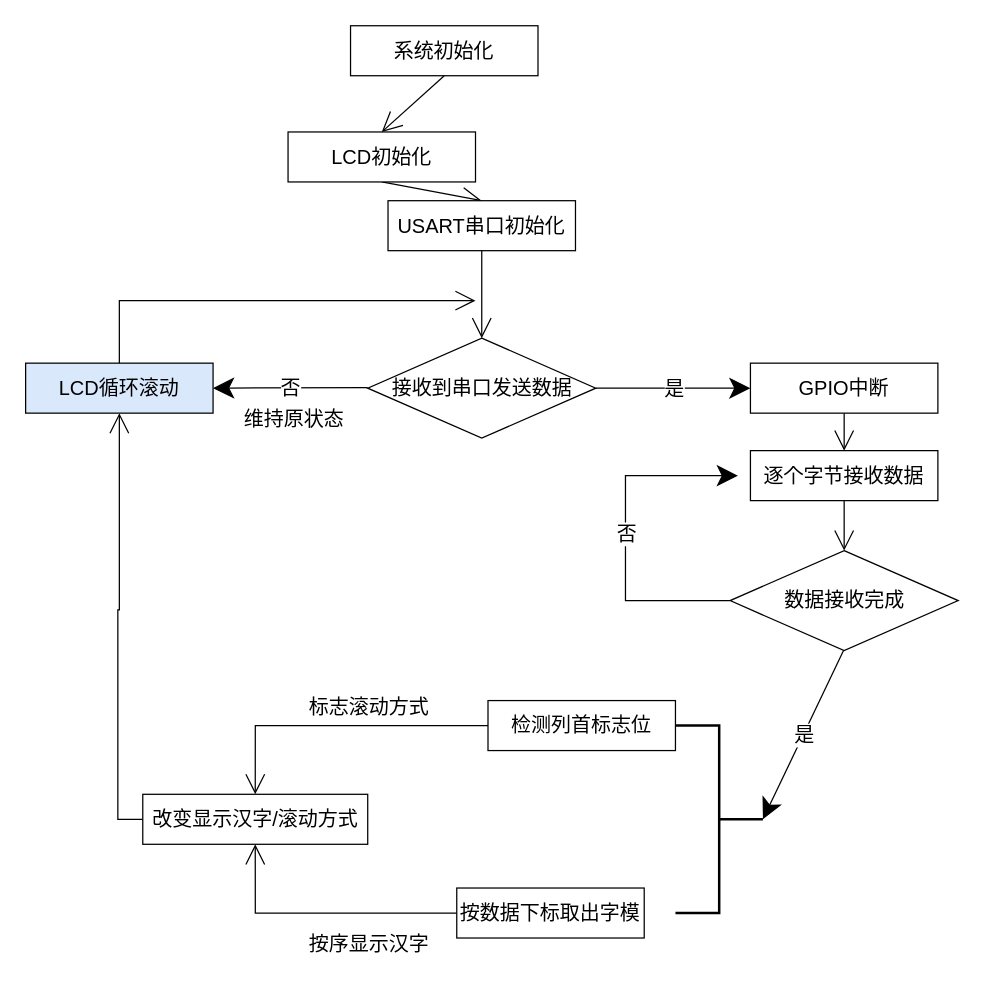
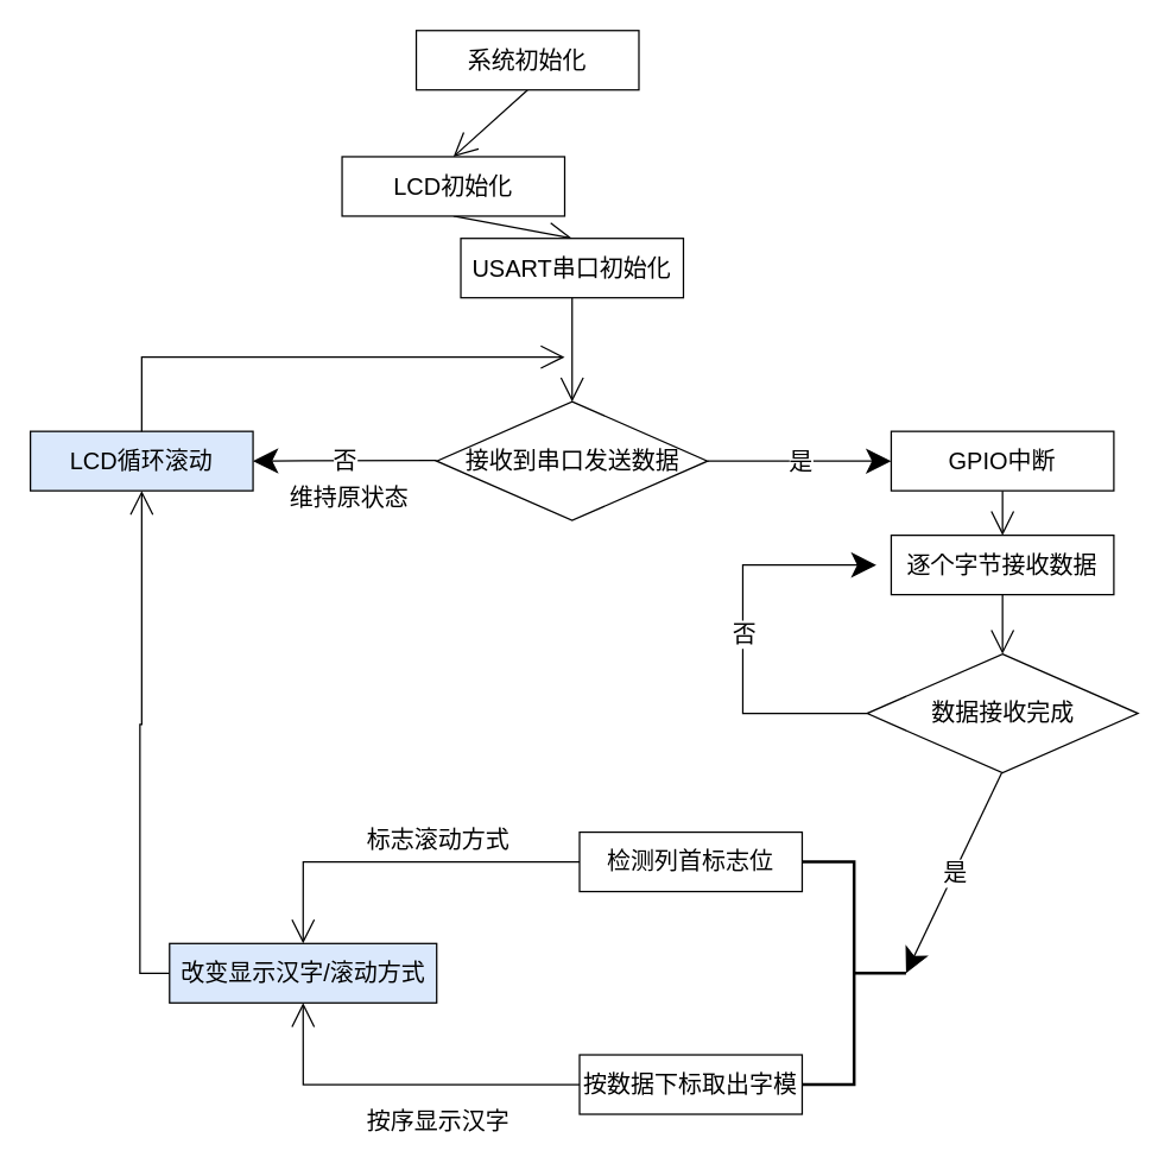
  <mxCell id="0" />
  <mxCell id="1" parent="0" />
  <mxCell id="2" style="edgeStyle=none;curved=1;rounded=0;orthogonalLoop=1;jettySize=auto;html=1;exitX=0.5;exitY=1;exitDx=0;exitDy=0;entryX=0.5;entryY=0;entryDx=0;entryDy=0;fontSize=12;endArrow=open;startSize=14;endSize=14;sourcePerimeterSpacing=8;targetPerimeterSpacing=8;" parent="1" source="3" target="5" edge="1"><mxGeometry relative="1" as="geometry" /></mxCell>
  <mxCell id="3" value="系统初始化" style="rounded=0;whiteSpace=wrap;html=1;hachureGap=4;fontSize=16;" parent="1" vertex="1"><mxGeometry x="280" y="20" width="150" height="40" as="geometry" /></mxCell>
  <mxCell id="4" style="edgeStyle=none;curved=1;rounded=0;orthogonalLoop=1;jettySize=auto;html=1;exitX=0.5;exitY=1;exitDx=0;exitDy=0;entryX=0.5;entryY=0;entryDx=0;entryDy=0;fontSize=12;endArrow=open;startSize=14;endSize=14;sourcePerimeterSpacing=8;targetPerimeterSpacing=8;" parent="1" source="5" target="7" edge="1"><mxGeometry relative="1" as="geometry" /></mxCell>
  <mxCell id="5" value="LCD初始化" style="rounded=0;whiteSpace=wrap;html=1;hachureGap=4;fontSize=16;" parent="1" vertex="1"><mxGeometry x="230" y="105" width="150" height="40" as="geometry" /></mxCell>
  <mxCell id="6" style="edgeStyle=none;curved=1;rounded=0;orthogonalLoop=1;jettySize=auto;html=1;exitX=0.5;exitY=1;exitDx=0;exitDy=0;fontSize=12;endArrow=open;startSize=14;endSize=14;sourcePerimeterSpacing=8;targetPerimeterSpacing=8;entryX=0.5;entryY=0;entryDx=0;entryDy=0;" parent="1" source="7" target="8" edge="1"><mxGeometry relative="1" as="geometry"><Array as="points" /></mxGeometry></mxCell>
  <mxCell id="7" value="USART串口初始化" style="rounded=0;whiteSpace=wrap;html=1;hachureGap=4;fontSize=16;" parent="1" vertex="1"><mxGeometry x="310" y="160" width="150" height="40" as="geometry" /></mxCell>
  <mxCell id="8" value="接收到串口发送数据" style="rhombus;whiteSpace=wrap;html=1;hachureGap=4;fontSize=16;" parent="1" vertex="1"><mxGeometry x="293.75" y="270" width="182.5" height="80" as="geometry" /></mxCell>
  <mxCell id="9" value="LCD循环滚动" style="rounded=0;whiteSpace=wrap;html=1;hachureGap=4;fontSize=16;fillColor=#dae8fc;" parent="1" vertex="1"><mxGeometry x="20" y="290" width="150" height="40" as="geometry" /></mxCell>
  <mxCell id="10" value="" style="endArrow=classic;html=1;rounded=0;fontSize=12;startSize=14;endSize=14;sourcePerimeterSpacing=8;targetPerimeterSpacing=8;curved=1;entryX=1;entryY=0.5;entryDx=0;entryDy=0;" parent="1" target="9" edge="1"><mxGeometry relative="1" as="geometry"><mxPoint x="293.75" y="309.5" as="sourcePoint" /><mxPoint x="203.75" y="309.5" as="targetPoint" /></mxGeometry></mxCell>
  <mxCell id="11" value="否" style="edgeLabel;resizable=0;html=1;align=center;verticalAlign=middle;hachureGap=4;fontSize=16;" parent="10" connectable="0" vertex="1"><mxGeometry relative="1" as="geometry" /></mxCell>
  <mxCell id="12" value="" style="edgeStyle=orthogonalEdgeStyle;orthogonalLoop=1;jettySize=auto;html=1;rounded=0;fontSize=12;endArrow=open;startSize=14;endSize=14;sourcePerimeterSpacing=8;targetPerimeterSpacing=8;exitX=0.5;exitY=0;exitDx=0;exitDy=0;" parent="1" source="9" edge="1"><mxGeometry width="120" relative="1" as="geometry"><mxPoint x="90" y="250" as="sourcePoint" /><mxPoint x="380" y="240" as="targetPoint" /><Array as="points"><mxPoint x="95" y="240" /><mxPoint x="350" y="240" /></Array></mxGeometry></mxCell>
  <mxCell id="13" style="edgeStyle=orthogonalEdgeStyle;rounded=0;orthogonalLoop=1;jettySize=auto;html=1;exitX=0.5;exitY=1;exitDx=0;exitDy=0;entryX=0.5;entryY=0;entryDx=0;entryDy=0;fontSize=12;endArrow=open;startSize=14;endSize=14;sourcePerimeterSpacing=8;targetPerimeterSpacing=8;" parent="1" source="14" target="19" edge="1"><mxGeometry relative="1" as="geometry" /></mxCell>
  <mxCell id="14" value="GPIO中断" style="rounded=0;whiteSpace=wrap;html=1;hachureGap=4;fontSize=16;" parent="1" vertex="1"><mxGeometry x="600" y="290" width="150" height="40" as="geometry" /></mxCell>
  <mxCell id="15" value="维持原状态" style="text;strokeColor=none;fillColor=none;html=1;align=center;verticalAlign=middle;whiteSpace=wrap;rounded=0;hachureGap=4;fontSize=16;" parent="1" vertex="1"><mxGeometry x="190" y="320" width="90" height="30" as="geometry" /></mxCell>
  <mxCell id="16" value="" style="endArrow=classic;html=1;rounded=0;fontSize=12;startSize=14;endSize=14;sourcePerimeterSpacing=8;targetPerimeterSpacing=8;exitX=1;exitY=0.5;exitDx=0;exitDy=0;entryX=0;entryY=0.5;entryDx=0;entryDy=0;" parent="1" source="8" target="14" edge="1"><mxGeometry relative="1" as="geometry"><mxPoint x="490" y="309.5" as="sourcePoint" /><mxPoint x="590" y="309.5" as="targetPoint" /></mxGeometry></mxCell>
  <mxCell id="17" value="是" style="edgeLabel;resizable=0;html=1;align=center;verticalAlign=middle;hachureGap=4;fontSize=16;" parent="16" connectable="0" vertex="1"><mxGeometry relative="1" as="geometry" /></mxCell>
  <mxCell id="18" style="edgeStyle=orthogonalEdgeStyle;rounded=0;orthogonalLoop=1;jettySize=auto;html=1;exitX=0.5;exitY=1;exitDx=0;exitDy=0;entryX=0.5;entryY=0;entryDx=0;entryDy=0;fontSize=12;endArrow=open;startSize=14;endSize=14;sourcePerimeterSpacing=8;targetPerimeterSpacing=8;" parent="1" source="19" target="20" edge="1"><mxGeometry relative="1" as="geometry" /></mxCell>
  <mxCell id="19" value="逐个字节接收数据" style="rounded=0;whiteSpace=wrap;html=1;hachureGap=4;fontSize=16;" parent="1" vertex="1"><mxGeometry x="600" y="360" width="150" height="40" as="geometry" /></mxCell>
  <mxCell id="20" value="数据接收完成" style="rhombus;whiteSpace=wrap;html=1;hachureGap=4;fontSize=16;" parent="1" vertex="1"><mxGeometry x="583.75" y="440" width="182.5" height="80" as="geometry" /></mxCell>
  <mxCell id="21" value="" style="endArrow=classic;html=1;rounded=0;fontSize=12;startSize=14;endSize=14;sourcePerimeterSpacing=8;targetPerimeterSpacing=8;exitX=0;exitY=0.5;exitDx=0;exitDy=0;edgeStyle=orthogonalEdgeStyle;" parent="1" source="20" edge="1"><mxGeometry relative="1" as="geometry"><mxPoint x="520" y="469.5" as="sourcePoint" /><mxPoint x="590" y="380" as="targetPoint" /><Array as="points"><mxPoint x="500" y="480" /><mxPoint x="500" y="380" /></Array></mxGeometry></mxCell>
  <mxCell id="22" value="否" style="edgeLabel;resizable=0;html=1;align=center;verticalAlign=middle;hachureGap=4;fontSize=16;" parent="21" connectable="0" vertex="1"><mxGeometry relative="1" as="geometry" /></mxCell>
  <mxCell id="23" style="edgeStyle=orthogonalEdgeStyle;rounded=0;orthogonalLoop=1;jettySize=auto;html=1;exitX=0;exitY=0.5;exitDx=0;exitDy=0;entryX=0.5;entryY=0;entryDx=0;entryDy=0;fontSize=12;endArrow=open;startSize=14;endSize=14;sourcePerimeterSpacing=8;targetPerimeterSpacing=8;" parent="1" source="24" target="31" edge="1"><mxGeometry relative="1" as="geometry"><Array as="points"><mxPoint x="204" y="580" /></Array></mxGeometry></mxCell>
  <mxCell id="24" value="检测列首标志位" style="rounded=0;whiteSpace=wrap;html=1;hachureGap=4;fontSize=16;" parent="1" vertex="1"><mxGeometry x="390" y="560" width="150" height="40" as="geometry" /></mxCell>
  <mxCell id="25" style="edgeStyle=orthogonalEdgeStyle;rounded=0;orthogonalLoop=1;jettySize=auto;html=1;exitX=0;exitY=0.5;exitDx=0;exitDy=0;entryX=0.5;entryY=1;entryDx=0;entryDy=0;fontSize=12;endArrow=open;startSize=14;endSize=14;sourcePerimeterSpacing=8;targetPerimeterSpacing=8;" parent="1" source="26" target="31" edge="1"><mxGeometry relative="1" as="geometry" /></mxCell>
- <mxCell id="26" value="按数据下标取出字模" style="rounded=0;whiteSpace=wrap;html=1;hachureGap=4;fontSize=16;" parent="1" vertex="1"><mxGeometry x="365" y="710" width="150" height="40" as="geometry" /></mxCell>
+ <mxCell id="26" value="按数据下标取出字模" style="rounded=0;whiteSpace=wrap;html=1;hachureGap=4;fontSize=16;" parent="1" vertex="1"><mxGeometry x="390" y="710" width="150" height="40" as="geometry" /></mxCell>
  <mxCell id="27" value="" style="strokeWidth=2;html=1;shape=mxgraph.flowchart.annotation_2;align=left;labelPosition=right;pointerEvents=1;hachureGap=4;fontSize=16;direction=west;" parent="1" vertex="1"><mxGeometry x="540" y="580" width="70" height="150" as="geometry" /></mxCell>
  <mxCell id="28" value="" style="endArrow=classic;html=1;rounded=0;fontSize=12;startSize=14;endSize=14;sourcePerimeterSpacing=8;targetPerimeterSpacing=8;entryX=0;entryY=0.5;entryDx=0;entryDy=0;entryPerimeter=0;" parent="1" target="27" edge="1"><mxGeometry relative="1" as="geometry"><mxPoint x="674.5" y="520" as="sourcePoint" /><mxPoint x="674.5" y="620" as="targetPoint" /></mxGeometry></mxCell>
  <mxCell id="29" value="是" style="edgeLabel;resizable=0;html=1;align=center;verticalAlign=middle;hachureGap=4;fontSize=16;" parent="28" connectable="0" vertex="1"><mxGeometry relative="1" as="geometry" /></mxCell>
  <mxCell id="30" style="edgeStyle=orthogonalEdgeStyle;rounded=0;orthogonalLoop=1;jettySize=auto;html=1;exitX=0;exitY=0.5;exitDx=0;exitDy=0;entryX=0.5;entryY=1;entryDx=0;entryDy=0;fontSize=12;endArrow=open;startSize=14;endSize=14;sourcePerimeterSpacing=8;targetPerimeterSpacing=8;" parent="1" source="31" target="9" edge="1"><mxGeometry relative="1" as="geometry" /></mxCell>
- <mxCell id="31" value="改变显示汉字/滚动方式" style="rounded=0;whiteSpace=wrap;html=1;hachureGap=4;fontSize=16;" parent="1" vertex="1"><mxGeometry x="113.75" y="635" width="180" height="40" as="geometry" /></mxCell>
+ <mxCell id="31" value="改变显示汉字/滚动方式" style="rounded=0;whiteSpace=wrap;html=1;hachureGap=4;fontSize=16;fillColor=#dae8fc;" parent="1" vertex="1"><mxGeometry x="113.75" y="635" width="180" height="40" as="geometry" /></mxCell>
  <mxCell id="32" value="标志滚动方式" style="text;strokeColor=none;fillColor=none;html=1;align=center;verticalAlign=middle;whiteSpace=wrap;rounded=0;hachureGap=4;fontSize=16;" parent="1" vertex="1"><mxGeometry x="240" y="550" width="110" height="30" as="geometry" /></mxCell>
  <mxCell id="33" value="按序显示汉字" style="text;strokeColor=none;fillColor=none;html=1;align=center;verticalAlign=middle;whiteSpace=wrap;rounded=0;hachureGap=4;fontSize=16;" parent="1" vertex="1"><mxGeometry x="240" y="740" width="110" height="30" as="geometry" /></mxCell>
